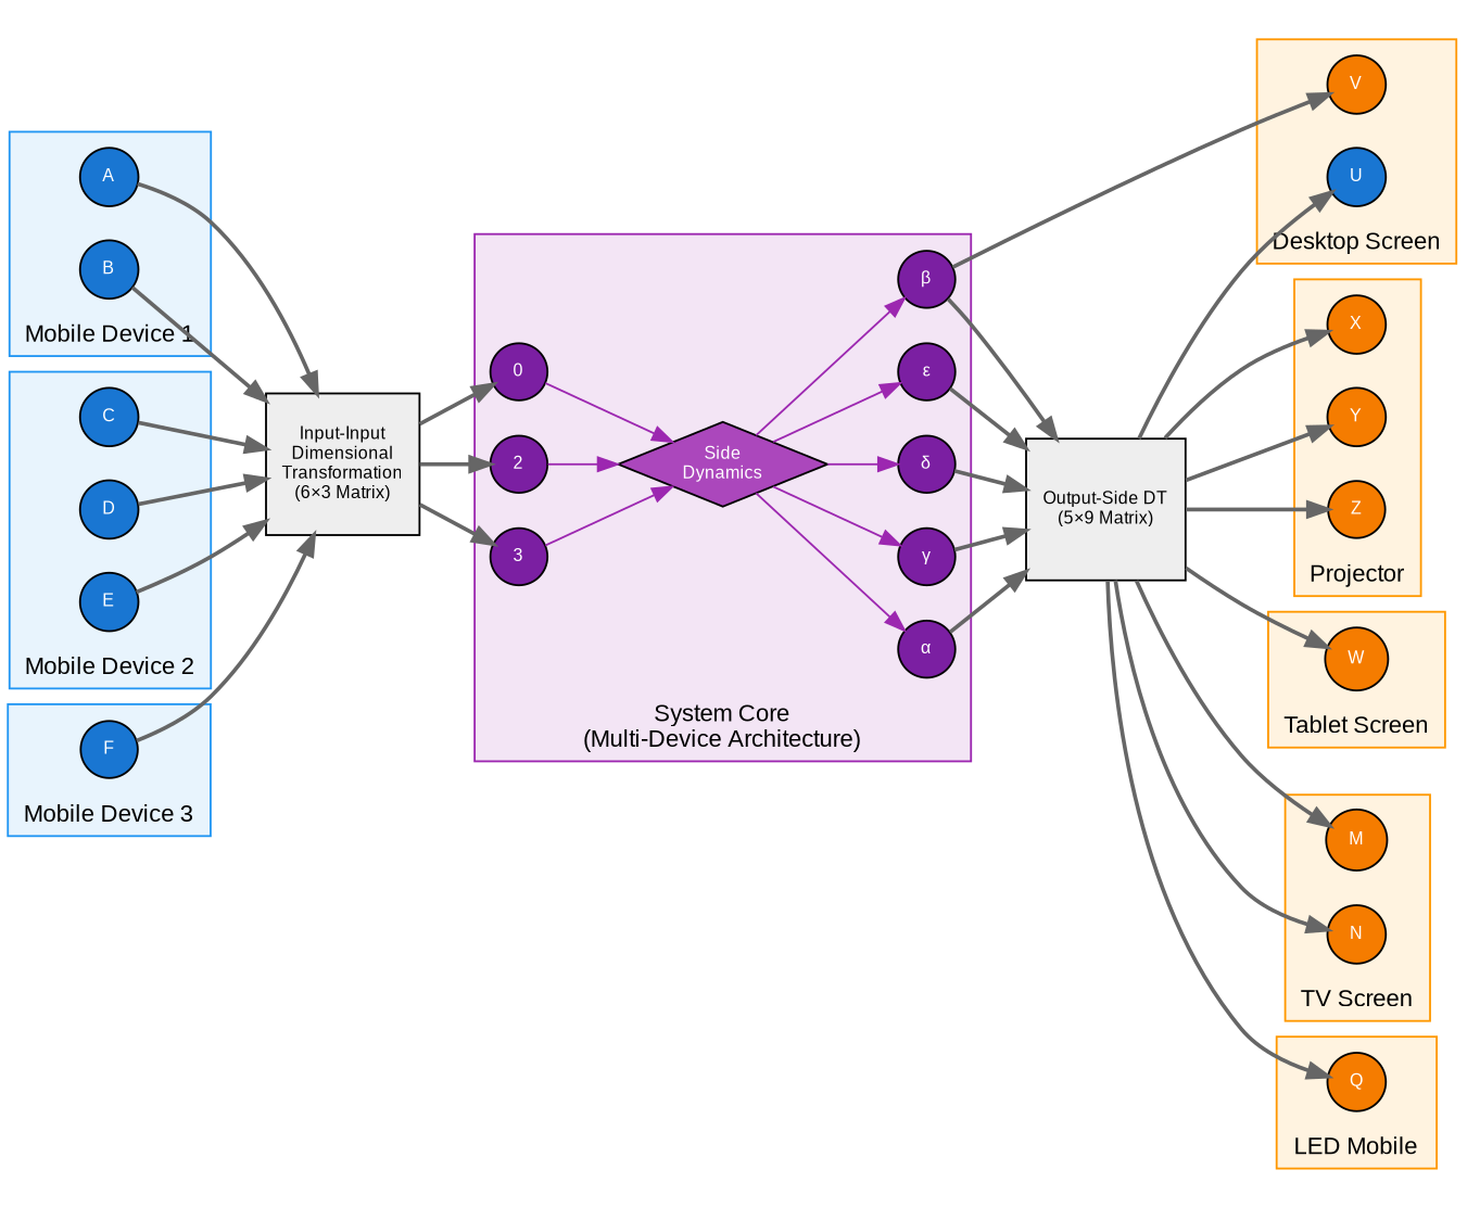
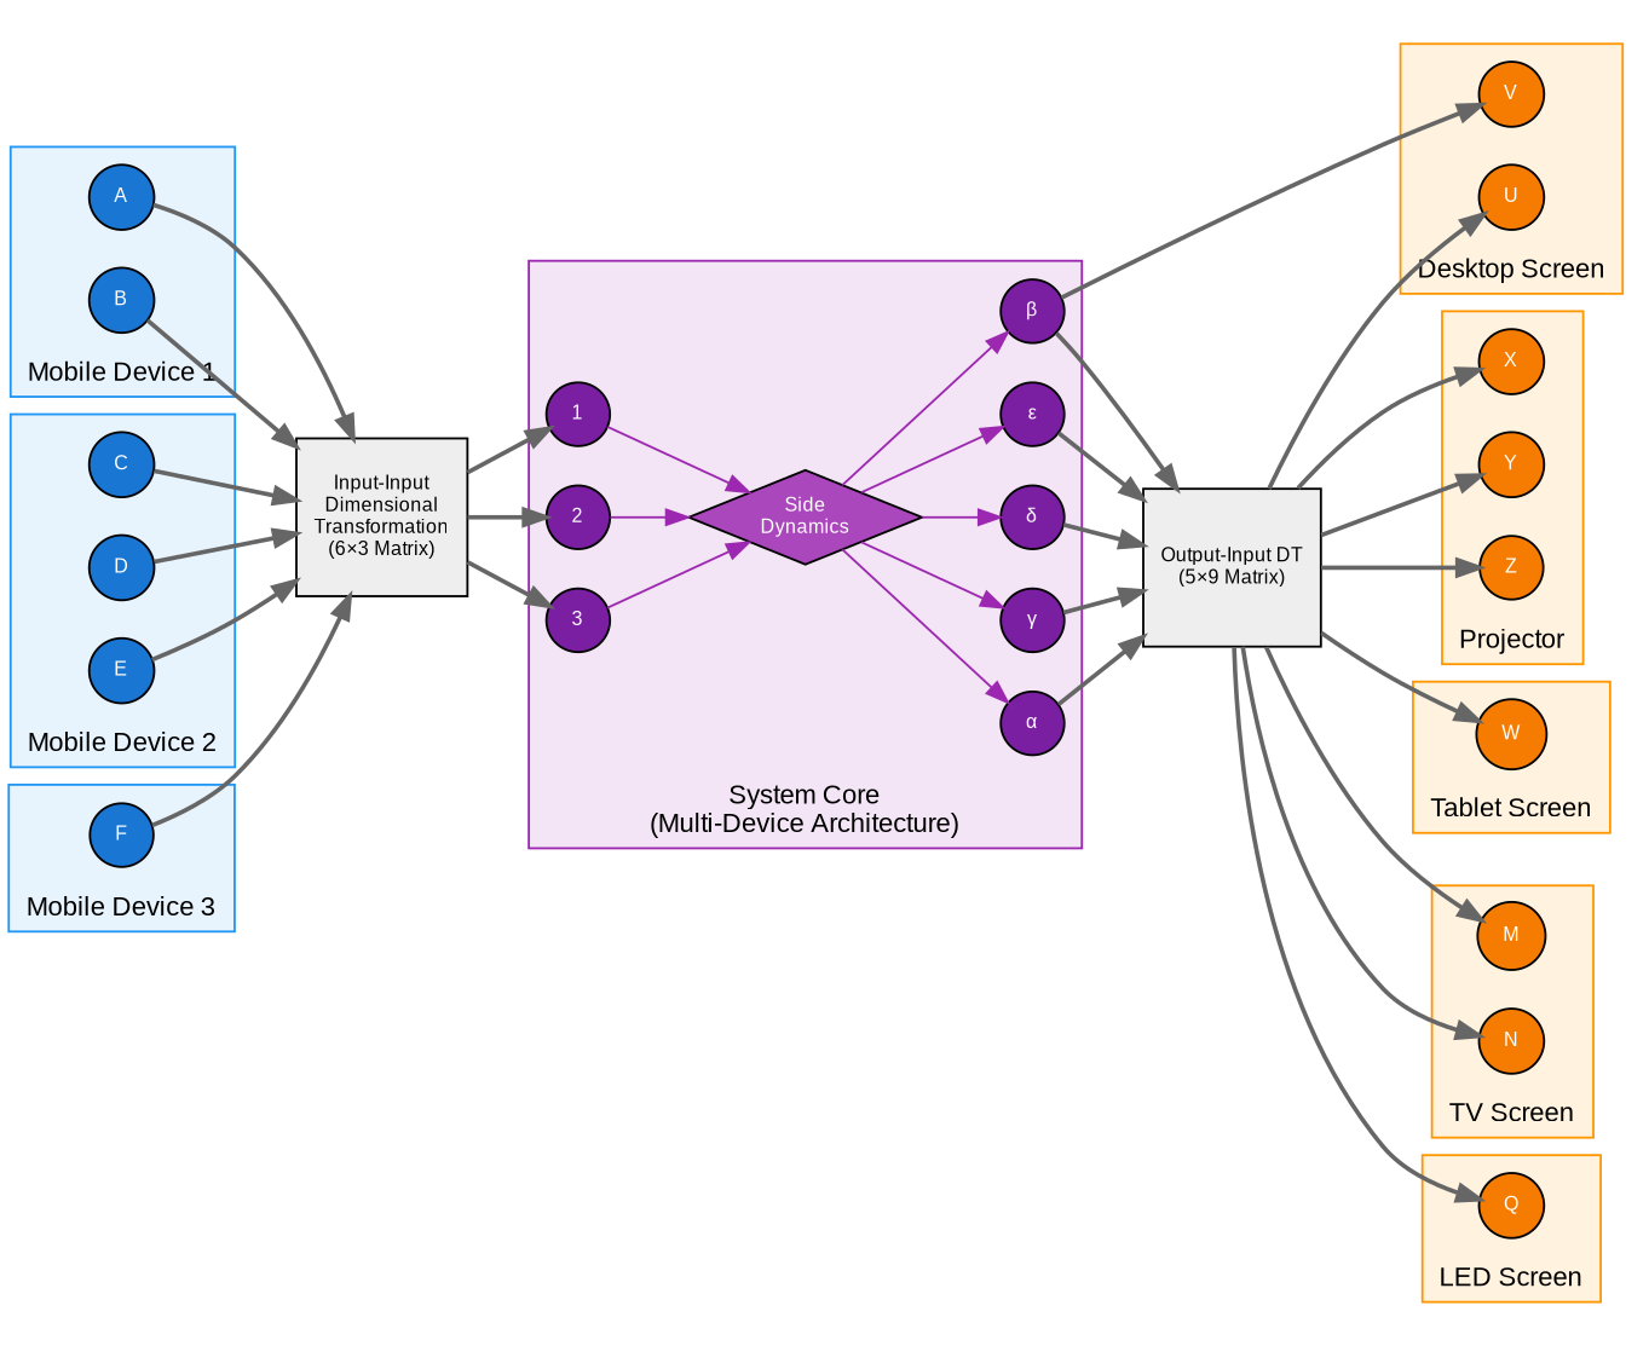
  digraph {
    bgcolor=white
    fontname=Arial
    fontsize=12
    rankdir=LR
    node [fillcolor="#F57C00" fontcolor=white fontname=Arial fontsize=9 shape=circle style=filled]
    edge [color="#666666" fontname=Arial fontsize=8 style=bold]
    n1 [fillcolor="#1976D2" height=0.4 label=A width=0.4]
    n2 [fillcolor="#1976D2" height=0.4 label=B width=0.4]
    n3 [fillcolor="#1976D2" height=0.4 label=C width=0.4]
    n4 [fillcolor="#1976D2" height=0.4 label=D width=0.4]
    n5 [fillcolor="#1976D2" height=0.4 label=E width=0.4]
    n6 [fillcolor="#1976D2" height=0.4 label=F width=0.4]
-   n7 [fillcolor="#7B1FA2" height=0.4 label=0 width=0.4]
+   n7 [fillcolor="#7B1FA2" height=0.4 label=1 width=0.4]
    n8 [fillcolor="#AB47BC" height=0.6 label="Side\nDynamics" shape=diamond width=1.0]
    n9 [fillcolor="#7B1FA2" height=0.4 label=2 width=0.4]
    n10 [fillcolor="#7B1FA2" height=0.4 label=3 width=0.4]
    n11 [fillcolor="#7B1FA2" height=0.4 label="α" width=0.4]
    n12 [fillcolor="#7B1FA2" height=0.4 label="β" width=0.4]
    n13 [fillcolor="#7B1FA2" height=0.4 label="γ" width=0.4]
    n14 [fillcolor="#7B1FA2" height=0.4 label="δ" width=0.4]
    n15 [fillcolor="#7B1FA2" height=0.4 label="ε" width=0.4]
    n16 [height=0.4 label=X width=0.4]
    n17 [height=0.4 label=Y width=0.4]
    n18 [height=0.4 label=Z width=0.4]
-   n19 [fillcolor="#1976D2" height=0.4 label=U width=0.4]
+   n19 [height=0.4 label=U width=0.4]
    n20 [height=0.4 label=V width=0.4]
    n21 [height=0.4 label=W width=0.4]
    n22 [height=0.4 label=M width=0.4]
    n23 [height=0.4 label=N width=0.4]
    n24 [height=0.4 label=Q width=0.4]
    n25 [fillcolor="#EEEEEE" height=1.0 label="Input-Input\nDimensional\nTransformation\n(6×3 Matrix)" shape=box width=1.0 fontcolor=""]
-   n26 [fillcolor="#EEEEEE" height=1.0 label="Output-Side DT\n(5×9 Matrix)" shape=box width=1.0 fontcolor=""]
+   n26 [fillcolor="#EEEEEE" height=1.0 label="Output-Input DT\n(5×9 Matrix)" shape=box width=1.0 fontcolor=""]
    subgraph cluster_1 {
      color="#2196F3"
      fillcolor="#E8F4FD"
      label="Mobile Device 1"
      labelloc=bottom
      style=filled
      n1
      n2
    }
    subgraph cluster_2 {
      color="#2196F3"
      fillcolor="#E8F4FD"
      label="Mobile Device 2"
      labelloc=bottom
      style=filled
      n3
      n4
      n5
    }
    subgraph cluster_3 {
      color="#2196F3"
      fillcolor="#E8F4FD"
      label="Mobile Device 3"
      labelloc=bottom
      style=filled
      n6
    }
    subgraph cluster_4 {
      color="#9C27B0"
      fillcolor="#F3E5F5"
      label="System Core\n(Multi-Device Architecture)"
      labelloc=bottom
      style=filled
      n7
      n8
      n9
      n10
      n11
      n12
      n13
      n14
      n15
    }
    subgraph cluster_5 {
      style=invis
      subgraph cluster_6 {
        color="#FF9800"
        fillcolor="#FFF3E0"
        label=Projector
        labelloc=bottom
        style=filled
        n16
        n17
        n18
      }
      subgraph cluster_7 {
        color="#FF9800"
        fillcolor="#FFF3E0"
        label="Desktop Screen"
        labelloc=bottom
        style=filled
        n19
        n20
      }
      subgraph cluster_8 {
        color="#FF9800"
        fillcolor="#FFF3E0"
        label="Tablet Screen"
        labelloc=bottom
        style=filled
        n21
      }
    }
    subgraph cluster_9 {
      style=invis
      subgraph cluster_10 {
        color="#FF9800"
        fillcolor="#FFF3E0"
        label="TV Screen"
        labelloc=bottom
        style=filled
        n22
        n23
      }
      subgraph cluster_11 {
        color="#FF9800"
        fillcolor="#FFF3E0"
-       label="LED Mobile"
+       label="LED Screen"
        labelloc=bottom
        style=filled
        n24
      }
    }
    n1 -> n25
    n2 -> n25
    n3 -> n25
    n4 -> n25
    n5 -> n25
    n6 -> n25
    n7 -> n8 [color="#9C27B0" style=""]
    n8 -> n11 [color="#9C27B0" style=""]
    n8 -> n12 [color="#9C27B0" style=""]
    n8 -> n13 [color="#9C27B0" style=""]
    n8 -> n14 [color="#9C27B0" style=""]
    n8 -> n15 [color="#9C27B0" style=""]
    n9 -> n8 [color="#9C27B0" style=""]
    n10 -> n8 [color="#9C27B0" style=""]
    n11 -> n26
    n12 -> n20
    n12 -> n26
    n13 -> n26
    n14 -> n26
    n15 -> n26
    n25 -> n7
    n25 -> n9
    n25 -> n10
    n26 -> n16
    n26 -> n17
    n26 -> n18
    n26 -> n19
    n26 -> n21
    n26 -> n22
    n26 -> n23
    n26 -> n24
  }
